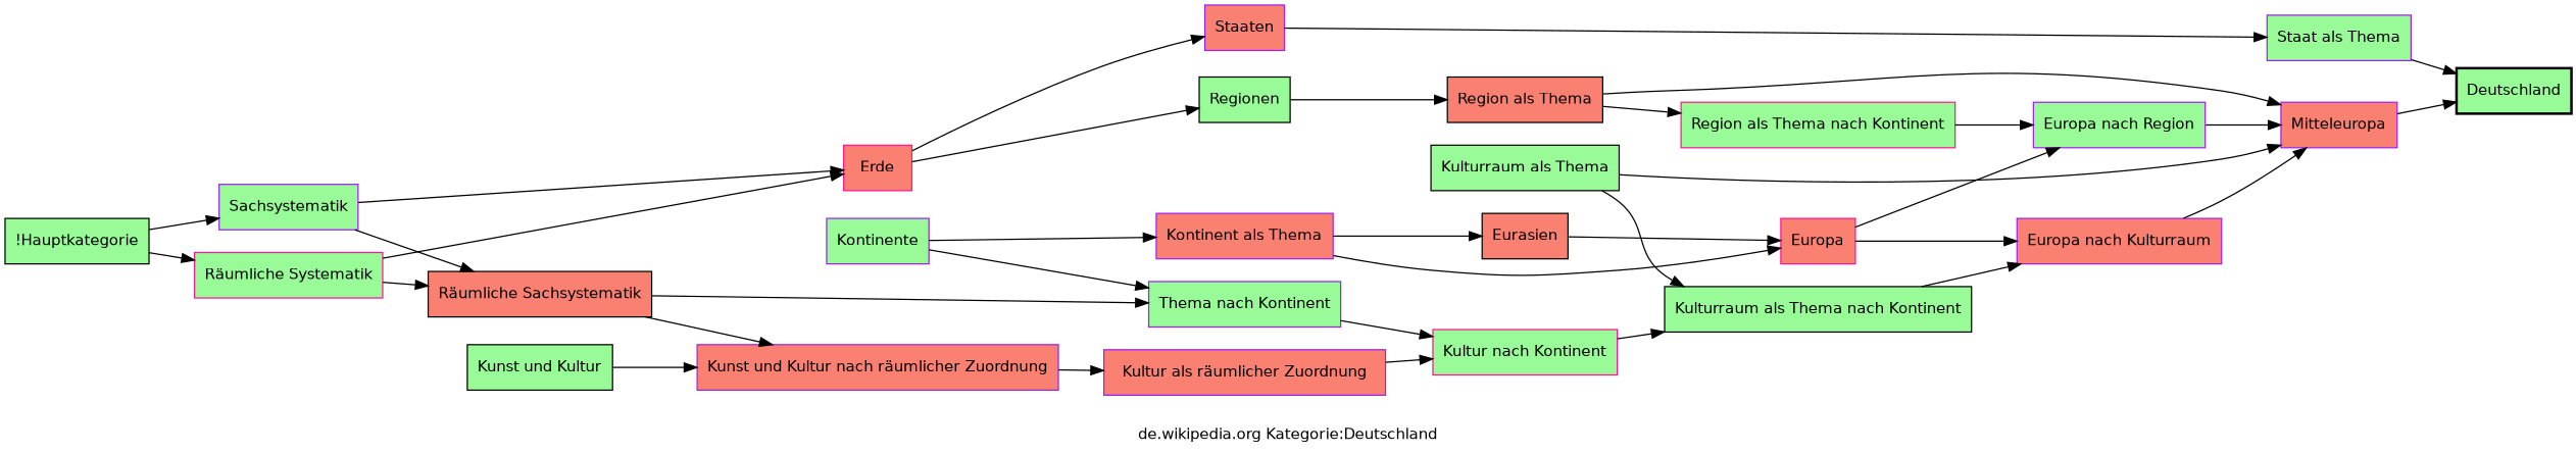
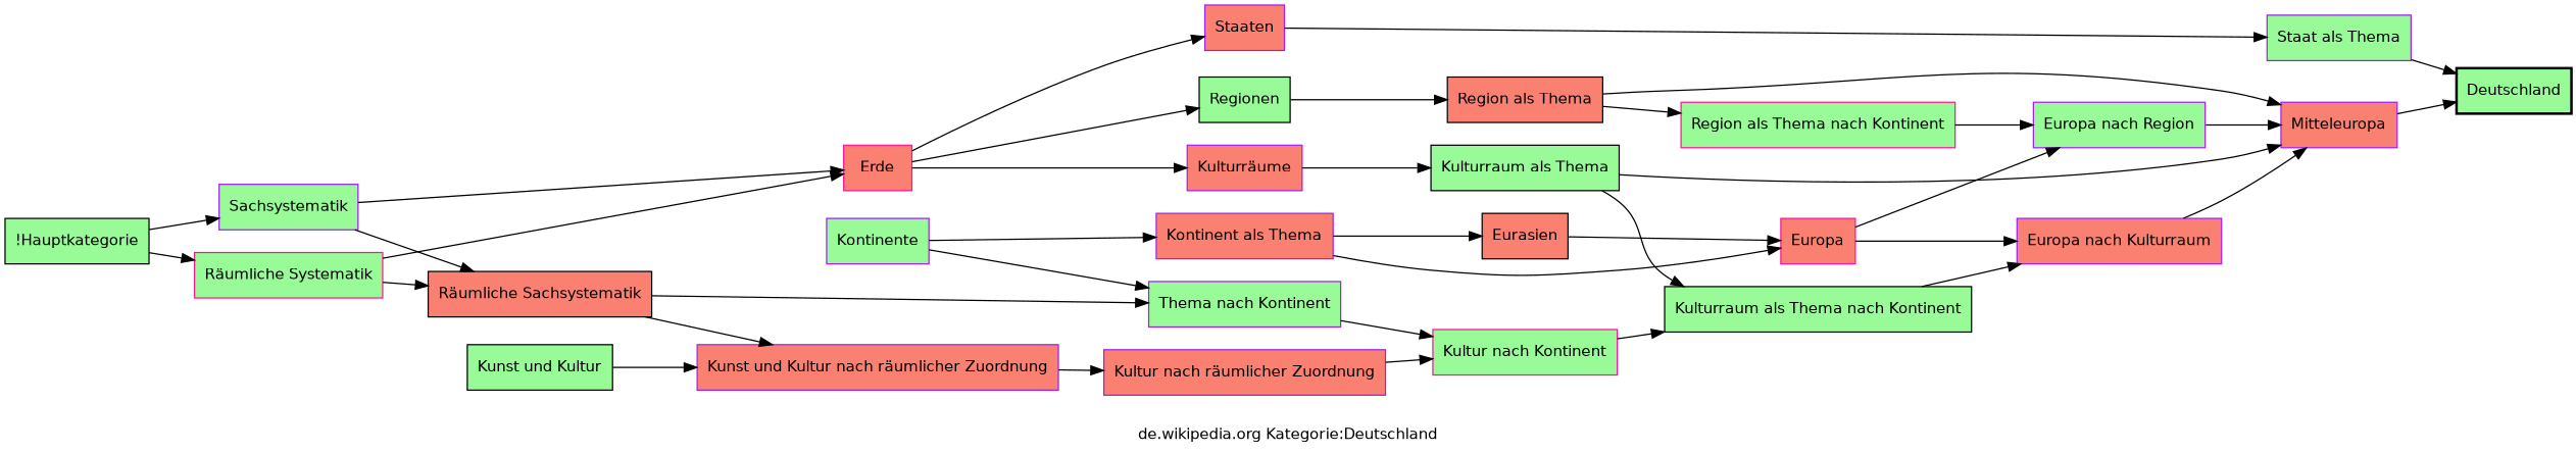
  digraph {
    fontname="DejaVu Sans"
    fontsize=12
    label="de.wikipedia.org Kategorie:Deutschland"
    rankdir=LR
    splines=true
    node [color=purple fillcolor=palegreen fontname="DejaVu Sans" fontsize=12 shape=rect style=filled]
    Deutschland [color=black style="bold,filled"]
    Staaten [fillcolor=salmon]
    "Staat als Thema"
    Eurasien [color=black fillcolor=salmon]
    Europa [color=deeppink fillcolor=salmon]
    "Europa nach Kulturraum" [fillcolor=salmon]
    "Europa nach Region"
    Mitteleuropa [fillcolor=salmon]
    "Kultur nach Kontinent" [color=deeppink]
    "Thema nach Kontinent"
    "Kulturraum als Thema nach Kontinent" [color=black]
    "Räumliche Sachsystematik" [color=black fillcolor=salmon]
    "Kunst und Kultur nach räumlicher Zuordnung" [fillcolor=salmon]
-   "Kultur nach räumlicher Zuordnung" [fillcolor=salmon label="Kultur als räumlicher Zuordnung"]
+   "Kultur nach räumlicher Zuordnung" [fillcolor=salmon]
    Regionen [color=black]
    "Region als Thema" [color=black fillcolor=salmon]
    "Region als Thema nach Kontinent" [color=deeppink]
    "Kontinent als Thema" [fillcolor=salmon]
    Sachsystematik
    Erde [color=deeppink fillcolor=salmon]
+   "Kulturräume" [fillcolor=salmon]
    "Kunst und Kultur" [color=black]
    "Kulturraum als Thema" [color=black]
    Kontinente
    "!Hauptkategorie" [color=black]
    "Räumliche Systematik" [color=deeppink]
    subgraph sub_1 {
      rank=max
      Deutschland
    }
    Staaten -> "Staat als Thema"
    "Staat als Thema" -> Deutschland
    Eurasien -> Europa
    Europa -> "Europa nach Kulturraum"
    Europa -> "Europa nach Region"
    "Europa nach Kulturraum" -> Mitteleuropa
    "Europa nach Region" -> Mitteleuropa
    Mitteleuropa -> Deutschland
    "Kultur nach Kontinent" -> "Kulturraum als Thema nach Kontinent"
    "Thema nach Kontinent" -> "Kultur nach Kontinent"
    "Kulturraum als Thema nach Kontinent" -> "Europa nach Kulturraum"
    "Räumliche Sachsystematik" -> "Thema nach Kontinent"
    "Räumliche Sachsystematik" -> "Kunst und Kultur nach räumlicher Zuordnung"
    "Kunst und Kultur nach räumlicher Zuordnung" -> "Kultur nach räumlicher Zuordnung"
    "Kultur nach räumlicher Zuordnung" -> "Kultur nach Kontinent"
    Regionen -> "Region als Thema"
    "Region als Thema" -> Mitteleuropa
    "Region als Thema" -> "Region als Thema nach Kontinent"
    "Region als Thema nach Kontinent" -> "Europa nach Region"
    "Kontinent als Thema" -> Eurasien
    "Kontinent als Thema" -> Europa
    Sachsystematik -> "Räumliche Sachsystematik"
    Sachsystematik -> Erde
    Erde -> Staaten
    Erde -> Regionen
+   Erde -> "Kulturräume"
+   "Kulturräume" -> "Kulturraum als Thema"
    "Kunst und Kultur" -> "Kunst und Kultur nach räumlicher Zuordnung"
    "Kulturraum als Thema" -> Mitteleuropa
    "Kulturraum als Thema" -> "Kulturraum als Thema nach Kontinent"
    Kontinente -> "Thema nach Kontinent"
    Kontinente -> "Kontinent als Thema"
    "!Hauptkategorie" -> Sachsystematik
    "!Hauptkategorie" -> "Räumliche Systematik"
    "Räumliche Systematik" -> "Räumliche Sachsystematik"
    "Räumliche Systematik" -> Erde
  }
